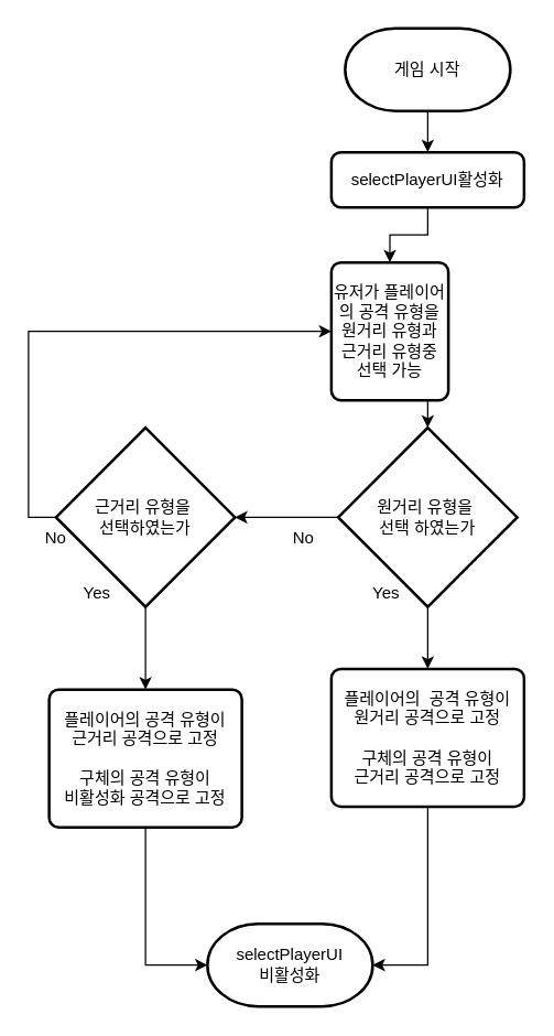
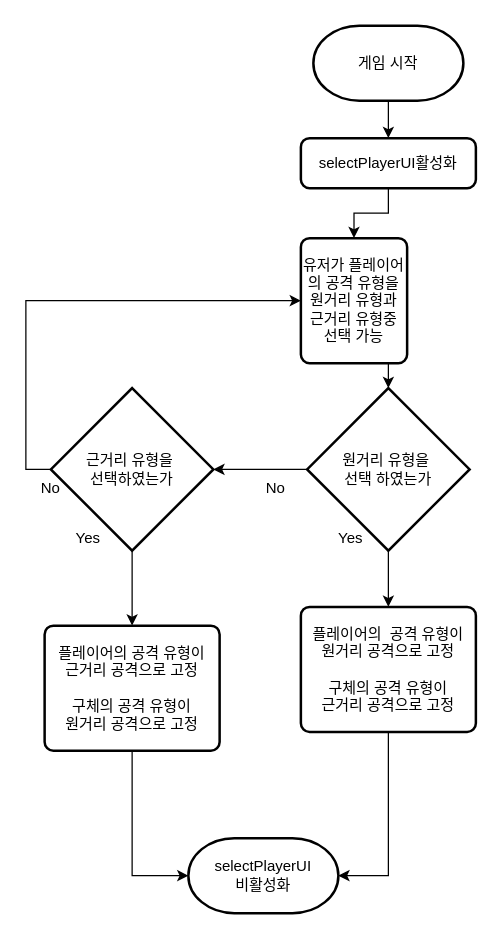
  <mxCell id="0" />
  <mxCell id="1" parent="0" />
  <mxCell id="2" style="edgeStyle=orthogonalEdgeStyle;rounded=0;orthogonalLoop=1;jettySize=auto;html=1;exitX=0.5;exitY=1;exitDx=0;exitDy=0;exitPerimeter=0;entryX=0.5;entryY=0;entryDx=0;entryDy=0;" edge="1" parent="1" source="3" target="22"><mxGeometry relative="1" as="geometry" /></mxCell>
  <mxCell id="3" value="게임 시작" style="strokeWidth=2;html=1;shape=mxgraph.flowchart.terminator;whiteSpace=wrap;" parent="1" vertex="1"><mxGeometry x="250" y="20" width="120" height="60" as="geometry" /></mxCell>
  <mxCell id="4" style="edgeStyle=orthogonalEdgeStyle;rounded=0;orthogonalLoop=1;jettySize=auto;html=1;exitX=0;exitY=0.5;exitDx=0;exitDy=0;exitPerimeter=0;entryX=1;entryY=0.5;entryDx=0;entryDy=0;entryPerimeter=0;" parent="1" source="6" target="12" edge="1"><mxGeometry relative="1" as="geometry" /></mxCell>
  <mxCell id="5" style="edgeStyle=orthogonalEdgeStyle;rounded=0;orthogonalLoop=1;jettySize=auto;html=1;exitX=0.5;exitY=1;exitDx=0;exitDy=0;exitPerimeter=0;entryX=0.5;entryY=0;entryDx=0;entryDy=0;" parent="1" source="6" target="17" edge="1"><mxGeometry relative="1" as="geometry" /></mxCell>
  <mxCell id="6" value="원거리 유형을&amp;nbsp;&lt;br&gt;선택 하였는가" style="strokeWidth=2;html=1;shape=mxgraph.flowchart.decision;whiteSpace=wrap;" parent="1" vertex="1"><mxGeometry x="245" y="310" width="130" height="130" as="geometry" /></mxCell>
  <mxCell id="7" style="edgeStyle=orthogonalEdgeStyle;rounded=0;orthogonalLoop=1;jettySize=auto;html=1;exitX=0.5;exitY=1;exitDx=0;exitDy=0;entryX=0.5;entryY=0;entryDx=0;entryDy=0;entryPerimeter=0;" parent="1" source="8" target="6" edge="1"><mxGeometry relative="1" as="geometry" /></mxCell>
  <mxCell id="8" value="유저가 플레이어의 공격 유형을&lt;br&gt;원거리 유형과&lt;br&gt;근거리 유형중&lt;br&gt;선택 가능" style="rounded=1;whiteSpace=wrap;html=1;absoluteArcSize=1;arcSize=14;strokeWidth=2;" parent="1" vertex="1"><mxGeometry x="240" y="190" width="85" height="100" as="geometry" /></mxCell>
  <mxCell id="9" value="Yes" style="text;html=1;strokeColor=none;fillColor=none;align=center;verticalAlign=middle;whiteSpace=wrap;rounded=0;" parent="1" vertex="1"><mxGeometry x="260" y="420" width="40" height="20" as="geometry" /></mxCell>
  <mxCell id="10" style="edgeStyle=orthogonalEdgeStyle;rounded=0;orthogonalLoop=1;jettySize=auto;html=1;exitX=0;exitY=0.5;exitDx=0;exitDy=0;exitPerimeter=0;entryX=0;entryY=0.5;entryDx=0;entryDy=0;" parent="1" source="12" target="8" edge="1"><mxGeometry relative="1" as="geometry" /></mxCell>
  <mxCell id="11" style="edgeStyle=orthogonalEdgeStyle;rounded=0;orthogonalLoop=1;jettySize=auto;html=1;exitX=0.5;exitY=1;exitDx=0;exitDy=0;exitPerimeter=0;entryX=0.5;entryY=0;entryDx=0;entryDy=0;" parent="1" source="12" target="19" edge="1"><mxGeometry relative="1" as="geometry" /></mxCell>
  <mxCell id="12" value="근거리 유형을&amp;nbsp;&lt;br&gt;선택하였는가" style="strokeWidth=2;html=1;shape=mxgraph.flowchart.decision;whiteSpace=wrap;" parent="1" vertex="1"><mxGeometry x="40" y="310" width="130" height="130" as="geometry" /></mxCell>
  <mxCell id="13" value="No" style="text;html=1;strokeColor=none;fillColor=none;align=center;verticalAlign=middle;whiteSpace=wrap;rounded=0;" parent="1" vertex="1"><mxGeometry x="200" y="380" width="40" height="20" as="geometry" /></mxCell>
  <mxCell id="14" value="Yes" style="text;html=1;strokeColor=none;fillColor=none;align=center;verticalAlign=middle;whiteSpace=wrap;rounded=0;" parent="1" vertex="1"><mxGeometry x="50" y="420" width="40" height="20" as="geometry" /></mxCell>
  <mxCell id="15" value="No" style="text;html=1;strokeColor=none;fillColor=none;align=center;verticalAlign=middle;whiteSpace=wrap;rounded=0;" parent="1" vertex="1"><mxGeometry x="20" y="380" width="40" height="20" as="geometry" /></mxCell>
  <mxCell id="16" style="edgeStyle=orthogonalEdgeStyle;rounded=0;orthogonalLoop=1;jettySize=auto;html=1;exitX=0.5;exitY=1;exitDx=0;exitDy=0;entryX=1;entryY=0.5;entryDx=0;entryDy=0;entryPerimeter=0;" edge="1" parent="1" source="17" target="20"><mxGeometry relative="1" as="geometry" /></mxCell>
  <mxCell id="17" value="플레이어의&amp;nbsp; 공격 유형이&lt;br&gt;원거리 공격으로 고정&lt;br&gt;&lt;br&gt;구체의 공격 유형이&lt;br&gt;근거리 공격으로 고정" style="rounded=1;whiteSpace=wrap;html=1;absoluteArcSize=1;arcSize=14;strokeWidth=2;" parent="1" vertex="1"><mxGeometry x="240" y="485" width="140" height="100" as="geometry" /></mxCell>
  <mxCell id="18" style="edgeStyle=orthogonalEdgeStyle;rounded=0;orthogonalLoop=1;jettySize=auto;html=1;exitX=0.5;exitY=1;exitDx=0;exitDy=0;entryX=0;entryY=0.5;entryDx=0;entryDy=0;entryPerimeter=0;" edge="1" parent="1" source="19" target="20"><mxGeometry relative="1" as="geometry" /></mxCell>
- <mxCell id="19" value="플레이어의 공격 유형이&lt;br&gt;근거리 공격으로 고정&lt;br&gt;&lt;br&gt;구체의 공격 유형이&lt;br&gt;비활성화 공격으로 고정" style="rounded=1;whiteSpace=wrap;html=1;absoluteArcSize=1;arcSize=14;strokeWidth=2;" parent="1" vertex="1"><mxGeometry x="35" y="500" width="140" height="100" as="geometry" /></mxCell>
+ <mxCell id="19" value="플레이어의 공격 유형이&lt;br&gt;근거리 공격으로 고정&lt;br&gt;&lt;br&gt;구체의 공격 유형이&lt;br&gt;원거리 공격으로 고정" style="rounded=1;whiteSpace=wrap;html=1;absoluteArcSize=1;arcSize=14;strokeWidth=2;" parent="1" vertex="1"><mxGeometry x="35" y="500" width="140" height="100" as="geometry" /></mxCell>
  <mxCell id="20" value="selectPlayerUI&lt;br&gt;비활성화" style="strokeWidth=2;html=1;shape=mxgraph.flowchart.terminator;whiteSpace=wrap;" vertex="1" parent="1"><mxGeometry x="150" y="670" width="120" height="60" as="geometry" /></mxCell>
  <mxCell id="21" style="edgeStyle=orthogonalEdgeStyle;rounded=0;orthogonalLoop=1;jettySize=auto;html=1;exitX=0.5;exitY=1;exitDx=0;exitDy=0;entryX=0.5;entryY=0;entryDx=0;entryDy=0;" edge="1" parent="1" source="22" target="8"><mxGeometry relative="1" as="geometry" /></mxCell>
  <mxCell id="22" value="selectPlayerUI활성화" style="rounded=1;whiteSpace=wrap;html=1;absoluteArcSize=1;arcSize=14;strokeWidth=2;" vertex="1" parent="1"><mxGeometry x="240" y="110" width="140" height="40" as="geometry" /></mxCell>
